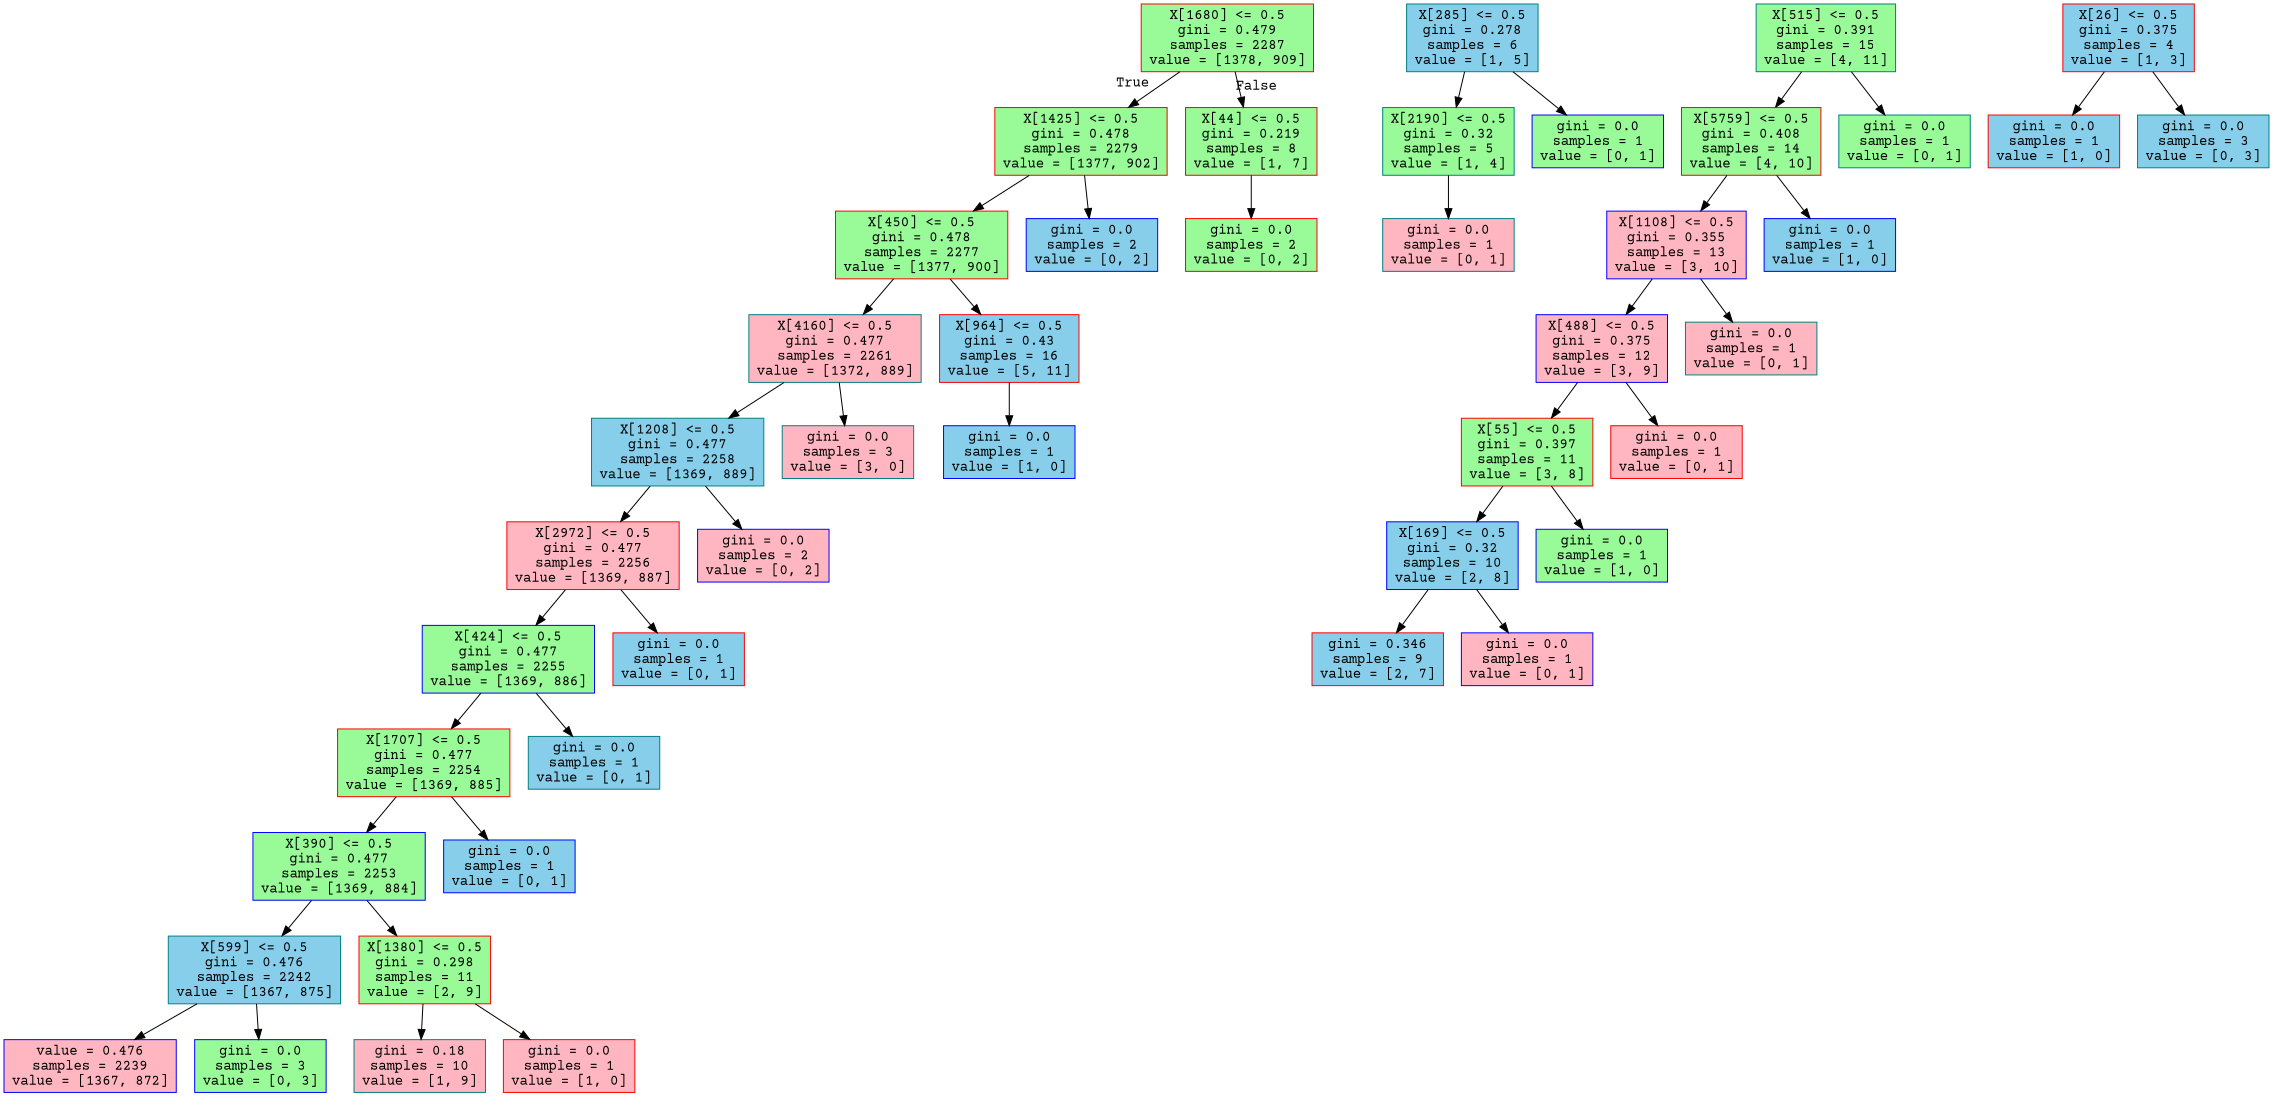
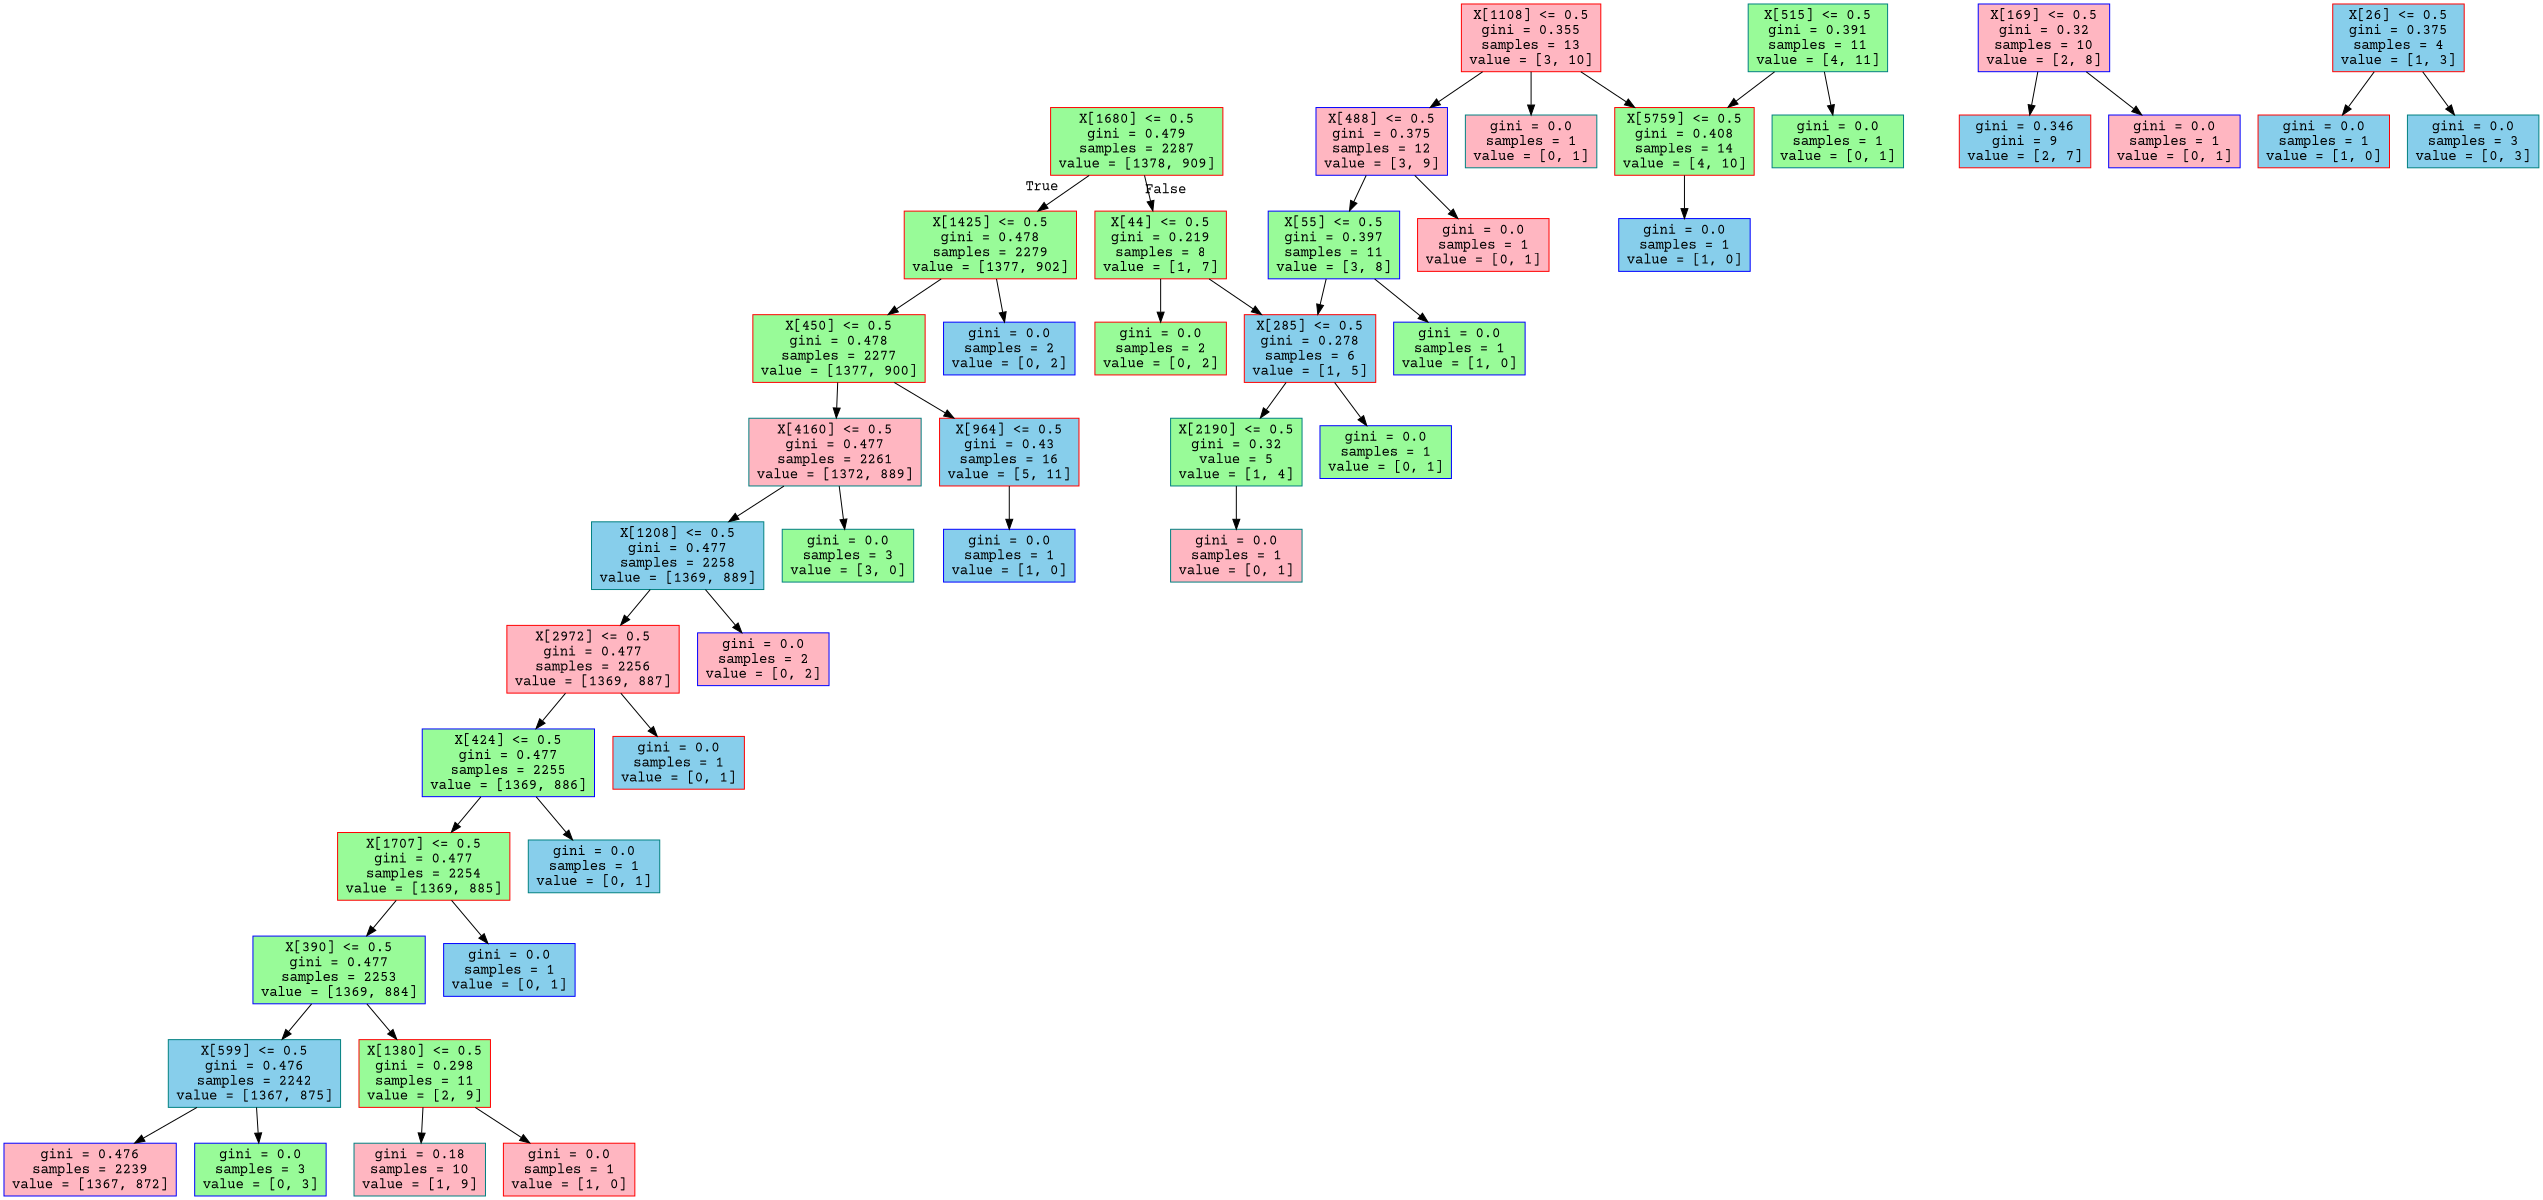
  digraph {
    fontname="Courier Prime"
    node [color=red fillcolor=palegreen fontname="Courier Prime" shape=box style=filled]
    edge [fontname="Courier Prime"]
    n1 [label="X[1680] <= 0.5\ngini = 0.479\nsamples = 2287\nvalue = [1378, 909]"]
    n2 [label="X[1425] <= 0.5\ngini = 0.478\nsamples = 2279\nvalue = [1377, 902]"]
    n3 [label="X[44] <= 0.5\ngini = 0.219\nsamples = 8\nvalue = [1, 7]"]
    n4 [label="X[450] <= 0.5\ngini = 0.478\nsamples = 2277\nvalue = [1377, 900]"]
    n5 [color=blue fillcolor=skyblue label="gini = 0.0\nsamples = 2\nvalue = [0, 2]"]
-   n6 [color=teal fillcolor=skyblue label="X[285] <= 0.5\ngini = 0.278\nsamples = 6\nvalue = [1, 5]"]
+   n6 [fillcolor=skyblue label="X[285] <= 0.5\ngini = 0.278\nsamples = 6\nvalue = [1, 5]"]
    n7 [label="gini = 0.0\nsamples = 2\nvalue = [0, 2]"]
    n8 [color=teal fillcolor=lightpink label="X[4160] <= 0.5\ngini = 0.477\nsamples = 2261\nvalue = [1372, 889]"]
    n9 [fillcolor=skyblue label="X[964] <= 0.5\ngini = 0.43\nsamples = 16\nvalue = [5, 11]"]
    n10 [color=teal fillcolor=skyblue label="X[1208] <= 0.5\ngini = 0.477\nsamples = 2258\nvalue = [1369, 889]"]
-   n11 [color=teal fillcolor=lightpink label="gini = 0.0\nsamples = 3\nvalue = [3, 0]"]
+   n11 [color=teal label="gini = 0.0\nsamples = 3\nvalue = [3, 0]"]
    n12 [color=blue fillcolor=skyblue label="gini = 0.0\nsamples = 1\nvalue = [1, 0]"]
    n13 [fillcolor=lightpink label="X[2972] <= 0.5\ngini = 0.477\nsamples = 2256\nvalue = [1369, 887]"]
    n14 [color=blue fillcolor=lightpink label="gini = 0.0\nsamples = 2\nvalue = [0, 2]"]
    n15 [color=blue label="X[424] <= 0.5\ngini = 0.477\nsamples = 2255\nvalue = [1369, 886]"]
    n16 [fillcolor=skyblue label="gini = 0.0\nsamples = 1\nvalue = [0, 1]"]
    n17 [label="X[1707] <= 0.5\ngini = 0.477\nsamples = 2254\nvalue = [1369, 885]"]
    n18 [color=teal fillcolor=skyblue label="gini = 0.0\nsamples = 1\nvalue = [0, 1]"]
    n19 [color=blue label="X[390] <= 0.5\ngini = 0.477\nsamples = 2253\nvalue = [1369, 884]"]
    n20 [color=blue fillcolor=skyblue label="gini = 0.0\nsamples = 1\nvalue = [0, 1]"]
    n21 [color=teal fillcolor=skyblue label="X[599] <= 0.5\ngini = 0.476\nsamples = 2242\nvalue = [1367, 875]"]
    n22 [label="X[1380] <= 0.5\ngini = 0.298\nsamples = 11\nvalue = [2, 9]"]
-   n23 [color=blue fillcolor=lightpink label="value = 0.476\nsamples = 2239\nvalue = [1367, 872]"]
+   n23 [color=blue fillcolor=lightpink label="gini = 0.476\nsamples = 2239\nvalue = [1367, 872]"]
    n24 [color=blue label="gini = 0.0\nsamples = 3\nvalue = [0, 3]"]
    n25 [color=teal fillcolor=lightpink label="gini = 0.18\nsamples = 10\nvalue = [1, 9]"]
    n26 [fillcolor=lightpink label="gini = 0.0\nsamples = 1\nvalue = [1, 0]"]
-   n27 [color=teal label="X[515] <= 0.5\ngini = 0.391\nsamples = 15\nvalue = [4, 11]"]
+   n27 [color=teal label="X[515] <= 0.5\ngini = 0.391\nsamples = 11\nvalue = [4, 11]"]
    n28 [label="X[5759] <= 0.5\ngini = 0.408\nsamples = 14\nvalue = [4, 10]"]
    n29 [color=teal label="gini = 0.0\nsamples = 1\nvalue = [0, 1]"]
-   n30 [color=blue fillcolor=lightpink label="X[1108] <= 0.5\ngini = 0.355\nsamples = 13\nvalue = [3, 10]"]
+   n30 [fillcolor=lightpink label="X[1108] <= 0.5\ngini = 0.355\nsamples = 13\nvalue = [3, 10]"]
    n31 [color=blue fillcolor=skyblue label="gini = 0.0\nsamples = 1\nvalue = [1, 0]"]
    n32 [color=blue fillcolor=lightpink label="X[488] <= 0.5\ngini = 0.375\nsamples = 12\nvalue = [3, 9]"]
    n33 [color=teal fillcolor=lightpink label="gini = 0.0\nsamples = 1\nvalue = [0, 1]"]
-   n34 [label="X[55] <= 0.5\ngini = 0.397\nsamples = 11\nvalue = [3, 8]"]
+   n34 [color=blue label="X[55] <= 0.5\ngini = 0.397\nsamples = 11\nvalue = [3, 8]"]
    n35 [fillcolor=lightpink label="gini = 0.0\nsamples = 1\nvalue = [0, 1]"]
-   n36 [color=blue fillcolor=skyblue label="X[169] <= 0.5\ngini = 0.32\nsamples = 10\nvalue = [2, 8]"]
+   n36 [color=blue fillcolor=lightpink label="X[169] <= 0.5\ngini = 0.32\nsamples = 10\nvalue = [2, 8]"]
    n37 [color=blue label="gini = 0.0\nsamples = 1\nvalue = [1, 0]"]
-   n38 [fillcolor=skyblue label="gini = 0.346\nsamples = 9\nvalue = [2, 7]"]
+   n38 [fillcolor=skyblue label="gini = 0.346\ngini = 9\nvalue = [2, 7]"]
    n39 [color=blue fillcolor=lightpink label="gini = 0.0\nsamples = 1\nvalue = [0, 1]"]
-   n40 [color=teal label="X[2190] <= 0.5\ngini = 0.32\nsamples = 5\nvalue = [1, 4]"]
+   n40 [color=teal label="X[2190] <= 0.5\ngini = 0.32\nvalue = 5\nvalue = [1, 4]"]
    n41 [color=blue label="gini = 0.0\nsamples = 1\nvalue = [0, 1]"]
    n42 [color=teal fillcolor=lightpink label="gini = 0.0\nsamples = 1\nvalue = [0, 1]"]
    n43 [fillcolor=skyblue label="X[26] <= 0.5\ngini = 0.375\nsamples = 4\nvalue = [1, 3]"]
    n44 [fillcolor=skyblue label="gini = 0.0\nsamples = 1\nvalue = [1, 0]"]
    n45 [color=teal fillcolor=skyblue label="gini = 0.0\nsamples = 3\nvalue = [0, 3]"]
    n1 -> n2 [headlabel=True labelangle=45 labeldistance=2.5]
    n1 -> n3 [headlabel=False labelangle=-45 labeldistance=2.5]
    n2 -> n4
    n2 -> n5
+   n3 -> n6
    n3 -> n7
    n4 -> n8
    n4 -> n9
    n6 -> n40
    n6 -> n41
    n8 -> n10
    n8 -> n11
    n9 -> n12
    n10 -> n13
    n10 -> n14
    n13 -> n15
    n13 -> n16
    n15 -> n17
    n15 -> n18
    n17 -> n19
    n17 -> n20
    n19 -> n21
    n19 -> n22
    n21 -> n23
    n21 -> n24
    n22 -> n25
    n22 -> n26
    n27 -> n28
    n27 -> n29
-   n28 -> n30
+   n30 -> n28
    n28 -> n31
    n30 -> n32
    n30 -> n33
    n32 -> n34
    n32 -> n35
-   n34 -> n36
+   n34 -> n6
    n34 -> n37
    n36 -> n38
    n36 -> n39
    n40 -> n42
    n43 -> n44
    n43 -> n45
  }
